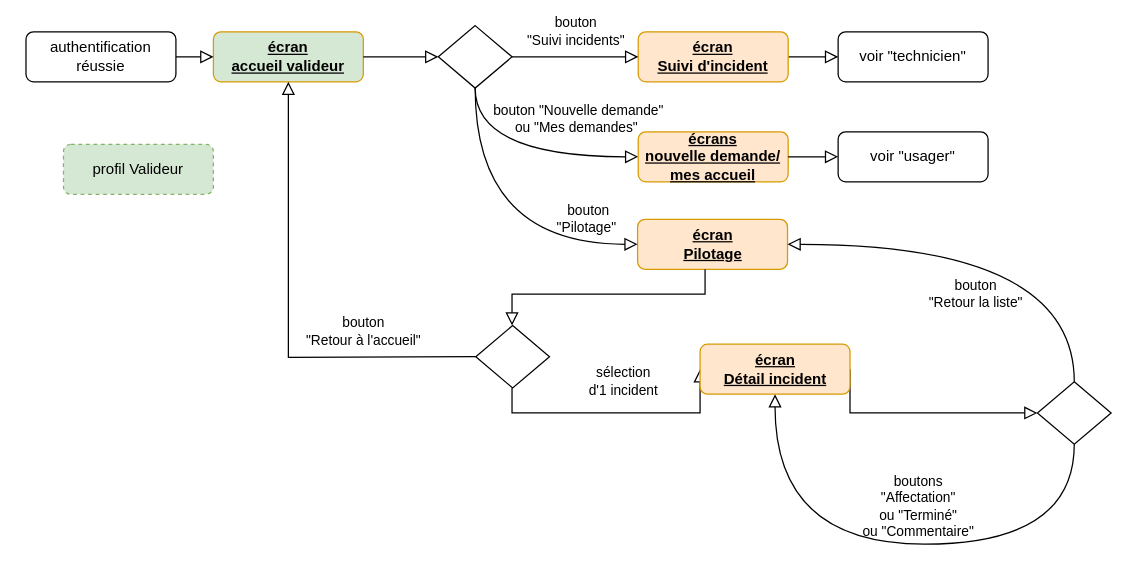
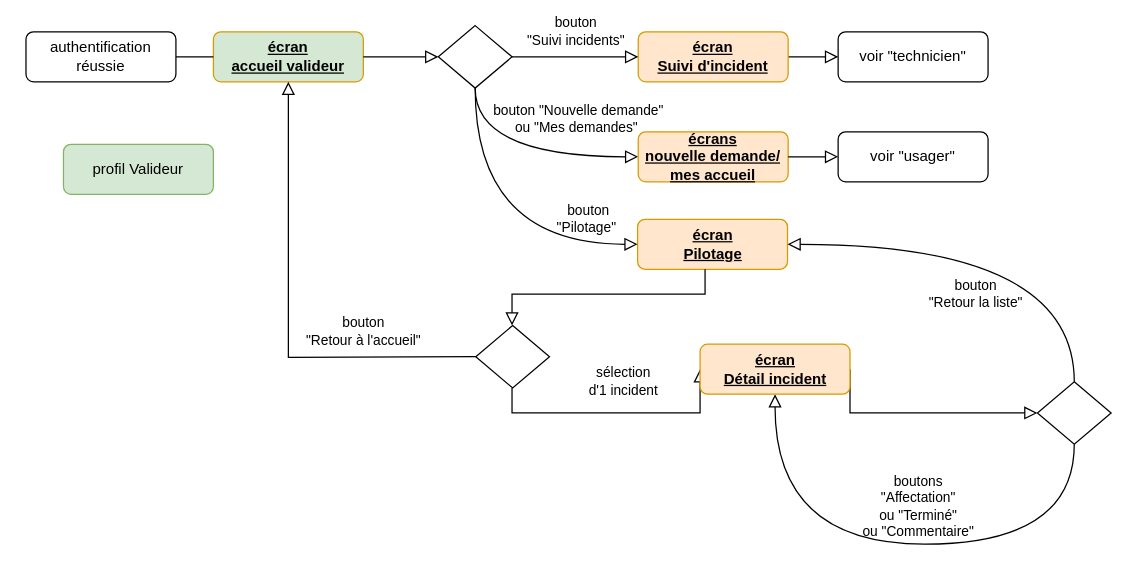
  <mxCell id="0" />
  <mxCell id="1" parent="0" />
  <mxCell id="2" value="&lt;b&gt;&lt;u&gt;écran&lt;br&gt;accueil valideur&lt;/u&gt;&lt;/b&gt;" style="rounded=1;whiteSpace=wrap;html=1;fontSize=12;glass=0;strokeWidth=1;shadow=0;fillColor=#d5e8d4;strokeColor=#d79b00;" parent="1" vertex="1"><mxGeometry x="170" y="25" width="120" height="40" as="geometry" /></mxCell>
  <mxCell id="3" value="bouton &quot;Nouvelle demande&quot;&lt;br&gt;ou&amp;nbsp;&quot;Mes demandes&quot;&amp;nbsp;" style="rounded=0;html=1;jettySize=auto;orthogonalLoop=1;fontSize=11;endArrow=block;endFill=0;endSize=8;strokeWidth=1;shadow=0;labelBackgroundColor=none;edgeStyle=orthogonalEdgeStyle;entryX=0;entryY=0.5;entryDx=0;entryDy=0;exitX=0.5;exitY=1;exitDx=0;exitDy=0;curved=1;" parent="1" source="13" target="6" edge="1"><mxGeometry x="0.461" y="30" relative="1" as="geometry"><mxPoint x="380" y="105" as="sourcePoint" /><mxPoint x="500" y="105" as="targetPoint" /><mxPoint x="1" as="offset" /></mxGeometry></mxCell>
  <mxCell id="4" value="authentification&lt;br&gt;réussie" style="rounded=1;whiteSpace=wrap;html=1;fontSize=12;glass=0;strokeWidth=1;shadow=0;" parent="1" vertex="1"><mxGeometry x="20" y="25" width="120" height="40" as="geometry" /></mxCell>
- <mxCell id="5" value="" style="rounded=0;html=1;jettySize=auto;orthogonalLoop=1;fontSize=11;endArrow=block;endFill=0;endSize=8;strokeWidth=1;shadow=0;labelBackgroundColor=none;edgeStyle=orthogonalEdgeStyle;exitX=1;exitY=0.5;exitDx=0;exitDy=0;entryX=0;entryY=0.5;entryDx=0;entryDy=0;" parent="1" source="4" target="2" edge="1"><mxGeometry relative="1" as="geometry"><mxPoint x="300" y="55" as="sourcePoint" /><mxPoint x="340" y="55" as="targetPoint" /><Array as="points"><mxPoint x="160" y="45" /><mxPoint x="160" y="45" /></Array></mxGeometry></mxCell>
+ <mxCell id="5" value="" style="rounded=0;html=1;jettySize=auto;orthogonalLoop=1;fontSize=11;endArrow=none;endFill=0;endSize=8;strokeWidth=1;shadow=0;labelBackgroundColor=none;edgeStyle=orthogonalEdgeStyle;exitX=1;exitY=0.5;exitDx=0;exitDy=0;entryX=0;entryY=0.5;entryDx=0;entryDy=0;" parent="1" source="4" target="2" edge="1"><mxGeometry relative="1" as="geometry"><mxPoint x="300" y="55" as="sourcePoint" /><mxPoint x="340" y="55" as="targetPoint" /><Array as="points"><mxPoint x="160" y="45" /><mxPoint x="160" y="45" /></Array></mxGeometry></mxCell>
  <mxCell id="6" value="&lt;b&gt;&lt;u&gt;écrans&lt;br&gt;nouvelle demande/&lt;br&gt;mes accueil&lt;br&gt;&lt;/u&gt;&lt;/b&gt;" style="rounded=1;whiteSpace=wrap;html=1;fontSize=12;glass=0;strokeWidth=1;shadow=0;fillColor=#ffe6cc;strokeColor=#d79b00;" parent="1" vertex="1"><mxGeometry x="510" y="105" width="120" height="40" as="geometry" /></mxCell>
  <mxCell id="7" value="voir &quot;usager&quot;" style="rounded=1;whiteSpace=wrap;html=1;fontSize=12;glass=0;strokeWidth=1;shadow=0;" parent="1" vertex="1"><mxGeometry x="670" y="105" width="120" height="40" as="geometry" /></mxCell>
  <mxCell id="8" value="" style="rounded=0;html=1;jettySize=auto;orthogonalLoop=1;fontSize=11;endArrow=block;endFill=0;endSize=8;strokeWidth=1;shadow=0;labelBackgroundColor=none;edgeStyle=orthogonalEdgeStyle;entryX=0;entryY=0.5;entryDx=0;entryDy=0;exitX=1;exitY=0.5;exitDx=0;exitDy=0;" parent="1" source="6" target="7" edge="1"><mxGeometry relative="1" as="geometry"><mxPoint x="640" y="195" as="sourcePoint" /><mxPoint x="680" y="195" as="targetPoint" /><Array as="points"><mxPoint x="660" y="125" /><mxPoint x="660" y="125" /></Array></mxGeometry></mxCell>
  <mxCell id="9" value="voir &quot;technicien&quot;" style="rounded=1;whiteSpace=wrap;html=1;fontSize=12;glass=0;strokeWidth=1;shadow=0;" parent="1" vertex="1"><mxGeometry x="670" y="25" width="120" height="40" as="geometry" /></mxCell>
  <mxCell id="10" value="" style="rounded=0;html=1;jettySize=auto;orthogonalLoop=1;fontSize=11;endArrow=block;endFill=0;endSize=8;strokeWidth=1;shadow=0;labelBackgroundColor=none;edgeStyle=orthogonalEdgeStyle;fontStyle=1;entryX=0;entryY=0.5;entryDx=0;entryDy=0;exitX=1;exitY=0.5;exitDx=0;exitDy=0;" parent="1" source="11" target="9" edge="1"><mxGeometry relative="1" as="geometry"><mxPoint x="620" y="55" as="sourcePoint" /><mxPoint x="690" y="45" as="targetPoint" /><Array as="points" /></mxGeometry></mxCell>
  <mxCell id="11" value="&lt;b&gt;&lt;u&gt;écran&lt;br&gt;Suivi d'incident&lt;br&gt;&lt;/u&gt;&lt;/b&gt;" style="rounded=1;whiteSpace=wrap;html=1;fontSize=12;glass=0;strokeWidth=1;shadow=0;fillColor=#ffe6cc;strokeColor=#d79b00;" parent="1" vertex="1"><mxGeometry x="510" y="25" width="120" height="40" as="geometry" /></mxCell>
  <mxCell id="12" value="bouton&lt;br&gt;&quot;Suivi incidents&quot;" style="rounded=0;html=1;jettySize=auto;orthogonalLoop=1;fontSize=11;endArrow=block;endFill=0;endSize=8;strokeWidth=1;shadow=0;labelBackgroundColor=none;edgeStyle=orthogonalEdgeStyle;exitX=1;exitY=0.5;exitDx=0;exitDy=0;" parent="1" source="13" target="11" edge="1"><mxGeometry x="0.01" y="20" relative="1" as="geometry"><mxPoint x="380" y="29.5" as="sourcePoint" /><mxPoint x="500" y="29.5" as="targetPoint" /><Array as="points" /><mxPoint as="offset" /></mxGeometry></mxCell>
  <mxCell id="13" value="" style="rhombus;whiteSpace=wrap;html=1;shadow=0;fontFamily=Helvetica;fontSize=12;align=center;strokeWidth=1;spacing=6;spacingTop=-4;" parent="1" vertex="1"><mxGeometry x="350" y="20" width="59" height="50" as="geometry" /></mxCell>
  <mxCell id="14" value="" style="rounded=0;html=1;jettySize=auto;orthogonalLoop=1;fontSize=11;endArrow=block;endFill=0;endSize=8;strokeWidth=1;shadow=0;labelBackgroundColor=none;edgeStyle=orthogonalEdgeStyle;exitX=1;exitY=0.5;exitDx=0;exitDy=0;entryX=0;entryY=0.5;entryDx=0;entryDy=0;" parent="1" source="2" target="13" edge="1"><mxGeometry relative="1" as="geometry"><mxPoint x="419" y="60" as="sourcePoint" /><mxPoint x="520" y="60" as="targetPoint" /><Array as="points" /></mxGeometry></mxCell>
  <mxCell id="15" value="&lt;b&gt;&lt;u&gt;écran&lt;br&gt;Pilotage&lt;br&gt;&lt;/u&gt;&lt;/b&gt;" style="rounded=1;whiteSpace=wrap;html=1;fontSize=12;glass=0;strokeWidth=1;shadow=0;fillColor=#ffe6cc;strokeColor=#d79b00;" parent="1" vertex="1"><mxGeometry x="509.5" y="175" width="120" height="40" as="geometry" /></mxCell>
  <mxCell id="16" value="sélection&lt;br&gt;d'1 incident" style="rounded=0;html=1;jettySize=auto;orthogonalLoop=1;fontSize=11;endArrow=block;endFill=0;endSize=8;strokeWidth=1;shadow=0;labelBackgroundColor=none;edgeStyle=orthogonalEdgeStyle;exitX=0.5;exitY=1;exitDx=0;exitDy=0;entryX=0;entryY=0.5;entryDx=0;entryDy=0;" parent="1" target="21" edge="1"><mxGeometry x="0.062" y="25" relative="1" as="geometry"><mxPoint x="409" y="310" as="sourcePoint" /><mxPoint x="639.5" y="335" as="targetPoint" /><Array as="points"><mxPoint x="409.5" y="330" /></Array><mxPoint as="offset" /></mxGeometry></mxCell>
  <mxCell id="17" value="" style="rounded=0;html=1;jettySize=auto;orthogonalLoop=1;fontSize=11;endArrow=block;endFill=0;endSize=8;strokeWidth=1;shadow=0;labelBackgroundColor=none;edgeStyle=orthogonalEdgeStyle;exitX=1;exitY=0.5;exitDx=0;exitDy=0;entryX=0;entryY=0.5;entryDx=0;entryDy=0;" parent="1" source="21" target="20" edge="1"><mxGeometry relative="1" as="geometry"><mxPoint x="569.5" y="435" as="sourcePoint" /><mxPoint x="569.5" y="575" as="targetPoint" /><Array as="points"><mxPoint x="809.5" y="330" /><mxPoint x="809.5" y="330" /></Array></mxGeometry></mxCell>
  <mxCell id="18" value="boutons&lt;br&gt;&quot;Affectation&quot;&lt;br&gt;ou &quot;Terminé&quot;&lt;br&gt;ou &quot;Commentaire&quot;" style="html=1;jettySize=auto;orthogonalLoop=1;fontSize=11;endArrow=block;endFill=0;endSize=8;strokeWidth=1;shadow=0;labelBackgroundColor=none;edgeStyle=orthogonalEdgeStyle;exitX=0.5;exitY=1;exitDx=0;exitDy=0;entryX=0.5;entryY=1;entryDx=0;entryDy=0;rounded=0;curved=1;" parent="1" source="20" target="21" edge="1"><mxGeometry x="-0.063" y="-30" relative="1" as="geometry"><mxPoint x="607.5" y="495" as="sourcePoint" /><mxPoint x="1009.5" y="490" as="targetPoint" /><Array as="points"><mxPoint x="859.5" y="435" /><mxPoint x="619.5" y="435" /></Array><mxPoint x="1" as="offset" /></mxGeometry></mxCell>
  <mxCell id="19" value="" style="rounded=0;html=1;jettySize=auto;orthogonalLoop=1;fontSize=11;endArrow=block;endFill=0;endSize=8;strokeWidth=1;shadow=0;labelBackgroundColor=none;edgeStyle=orthogonalEdgeStyle;entryX=0.5;entryY=0;entryDx=0;entryDy=0;" parent="1" edge="1"><mxGeometry relative="1" as="geometry"><mxPoint x="409" y="260" as="targetPoint" /><Array as="points"><mxPoint x="563.5" y="235" /></Array><mxPoint x="563.5" y="215" as="sourcePoint" /></mxGeometry></mxCell>
  <mxCell id="20" value="" style="rhombus;whiteSpace=wrap;html=1;shadow=0;fontFamily=Helvetica;fontSize=12;align=center;strokeWidth=1;spacing=6;spacingTop=-4;" parent="1" vertex="1"><mxGeometry x="829.5" y="305" width="59" height="50" as="geometry" /></mxCell>
  <mxCell id="21" value="&lt;b&gt;&lt;u&gt;écran&lt;br&gt;Détail incident&lt;br&gt;&lt;/u&gt;&lt;/b&gt;" style="rounded=1;whiteSpace=wrap;html=1;fontSize=12;glass=0;strokeWidth=1;shadow=0;fillColor=#ffe6cc;strokeColor=#d79b00;" parent="1" vertex="1"><mxGeometry x="559.5" y="275" width="120" height="40" as="geometry" /></mxCell>
  <mxCell id="22" value="bouton&lt;br&gt;&quot;Retour la liste&quot;" style="html=1;jettySize=auto;orthogonalLoop=1;fontSize=11;endArrow=block;endFill=0;endSize=8;strokeWidth=1;shadow=0;labelBackgroundColor=none;rounded=0;exitX=0.5;exitY=0;exitDx=0;exitDy=0;entryX=1;entryY=0.5;entryDx=0;entryDy=0;edgeStyle=orthogonalEdgeStyle;curved=1;" parent="1" source="20" target="15" edge="1"><mxGeometry x="0.116" y="40" relative="1" as="geometry"><mxPoint x="799.5" y="170" as="sourcePoint" /><mxPoint x="1049.5" y="585" as="targetPoint" /><mxPoint as="offset" /></mxGeometry></mxCell>
  <mxCell id="23" value="" style="rhombus;whiteSpace=wrap;html=1;shadow=0;fontFamily=Helvetica;fontSize=12;align=center;strokeWidth=1;spacing=6;spacingTop=-4;" parent="1" vertex="1"><mxGeometry x="380" y="260" width="59" height="50" as="geometry" /></mxCell>
  <mxCell id="24" value="bouton&lt;br&gt;&quot;Retour à l'accueil&quot;" style="rounded=0;html=1;jettySize=auto;orthogonalLoop=1;fontSize=11;endArrow=block;endFill=0;endSize=8;strokeWidth=1;shadow=0;labelBackgroundColor=none;edgeStyle=orthogonalEdgeStyle;exitX=0;exitY=0.5;exitDx=0;exitDy=0;entryX=0.5;entryY=1;entryDx=0;entryDy=0;" parent="1" target="2" edge="1"><mxGeometry x="-0.513" y="-20" relative="1" as="geometry"><mxPoint x="380" y="285" as="sourcePoint" /><mxPoint x="190" y="215" as="targetPoint" /><Array as="points" /><mxPoint as="offset" /></mxGeometry></mxCell>
  <mxCell id="25" value="bouton&lt;br&gt;&quot;Pilotage&quot;&amp;nbsp;" style="rounded=0;html=1;jettySize=auto;orthogonalLoop=1;fontSize=11;endArrow=block;endFill=0;endSize=8;strokeWidth=1;shadow=0;labelBackgroundColor=none;edgeStyle=orthogonalEdgeStyle;entryX=0;entryY=0.5;entryDx=0;entryDy=0;exitX=0.5;exitY=1;exitDx=0;exitDy=0;curved=1;" parent="1" source="13" target="15" edge="1"><mxGeometry x="0.69" y="20" relative="1" as="geometry"><mxPoint x="389.5" y="80" as="sourcePoint" /><mxPoint x="520" y="135" as="targetPoint" /><mxPoint as="offset" /></mxGeometry></mxCell>
- <mxCell id="26" value="profil Valideur" style="rounded=1;whiteSpace=wrap;html=1;fontSize=12;glass=0;strokeWidth=1;shadow=0;fillColor=#d5e8d4;strokeColor=#82b366;dashed=1;" vertex="1" parent="1"><mxGeometry x="50" y="115" width="120" height="40" as="geometry" /></mxCell>
+ <mxCell id="26" value="profil Valideur" style="rounded=1;whiteSpace=wrap;html=1;fontSize=12;glass=0;strokeWidth=1;shadow=0;fillColor=#d5e8d4;strokeColor=#82b366;" vertex="1" parent="1"><mxGeometry x="50" y="115" width="120" height="40" as="geometry" /></mxCell>
